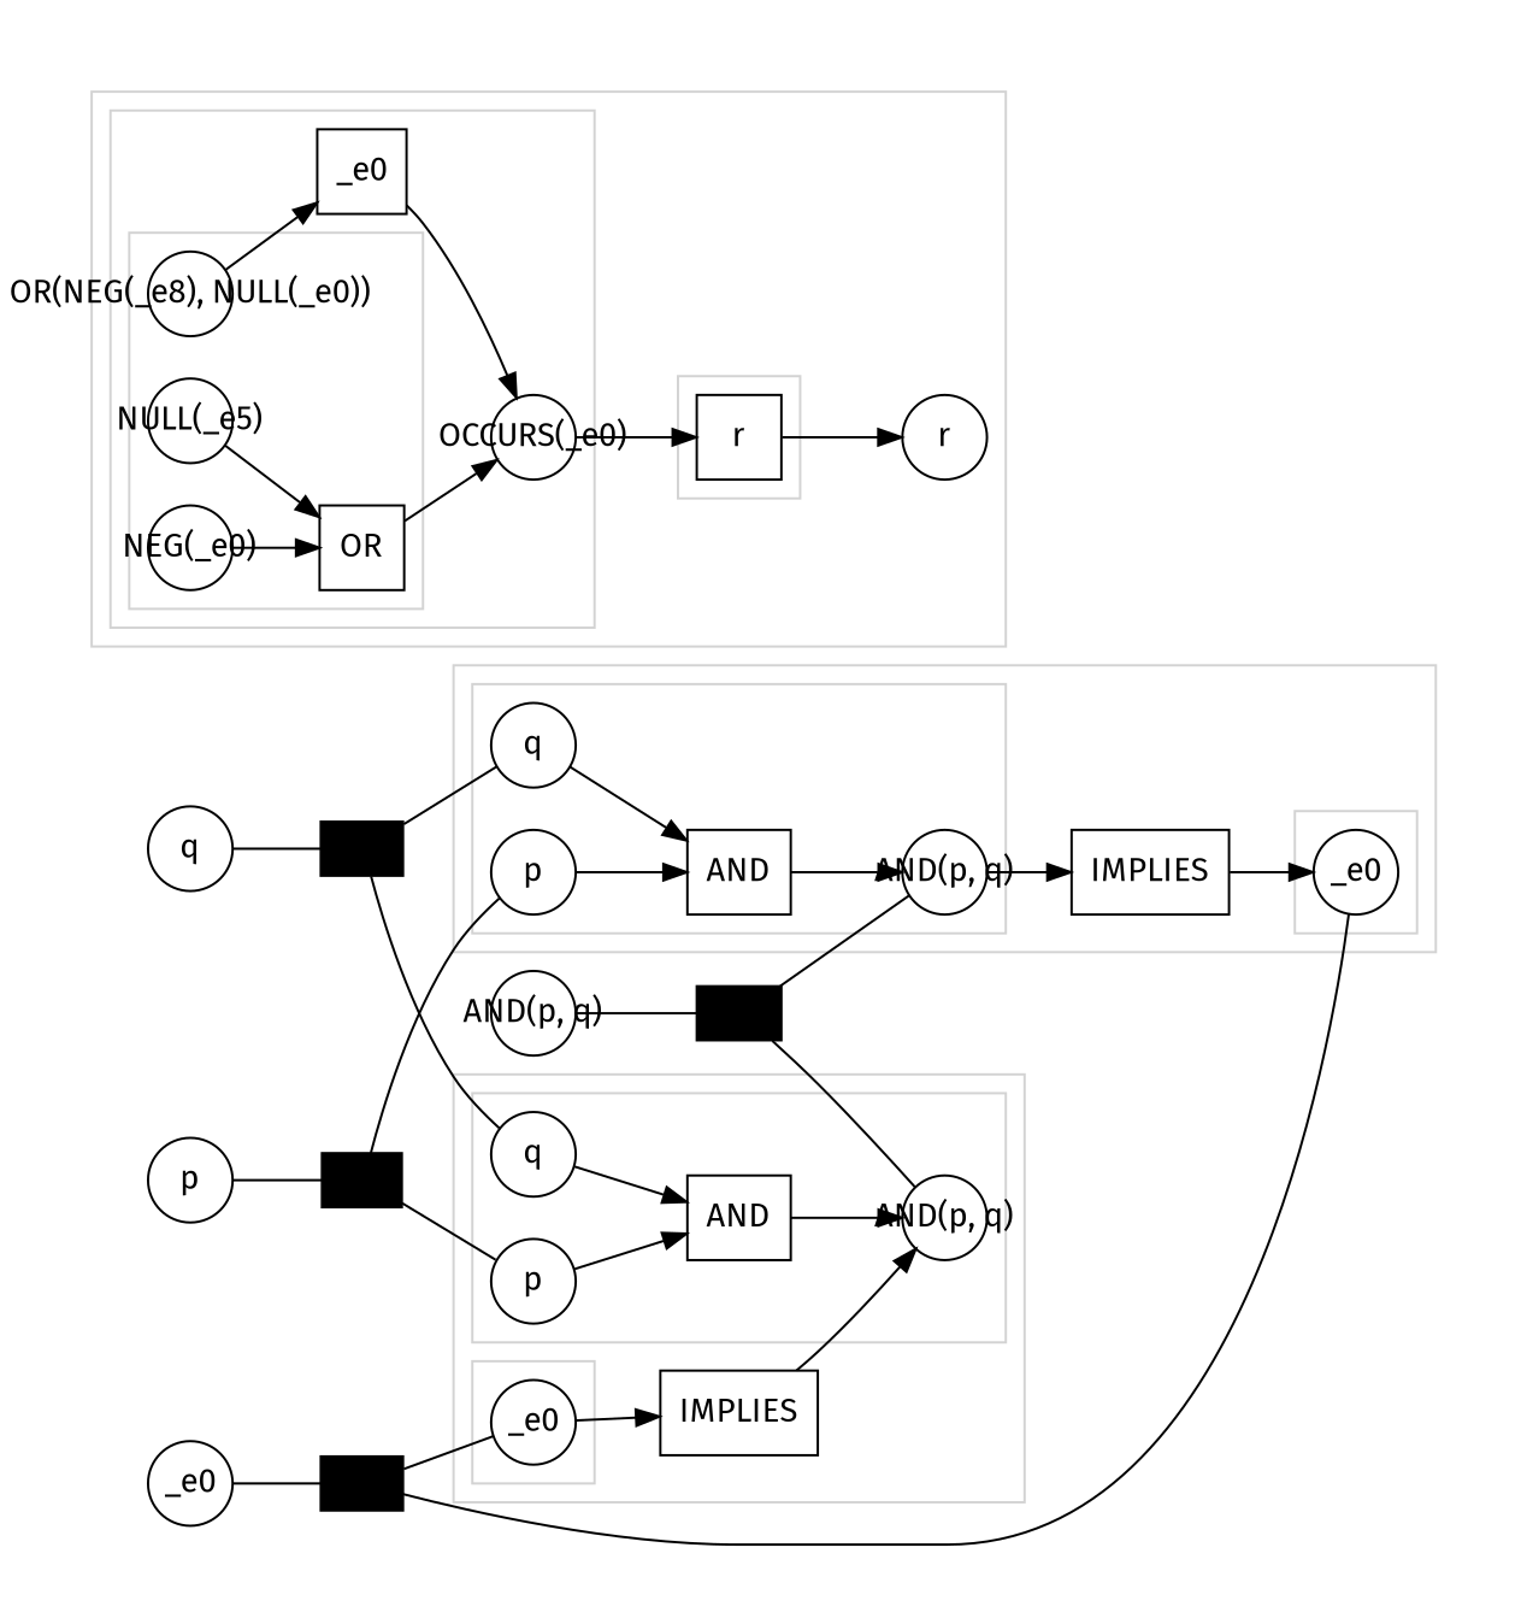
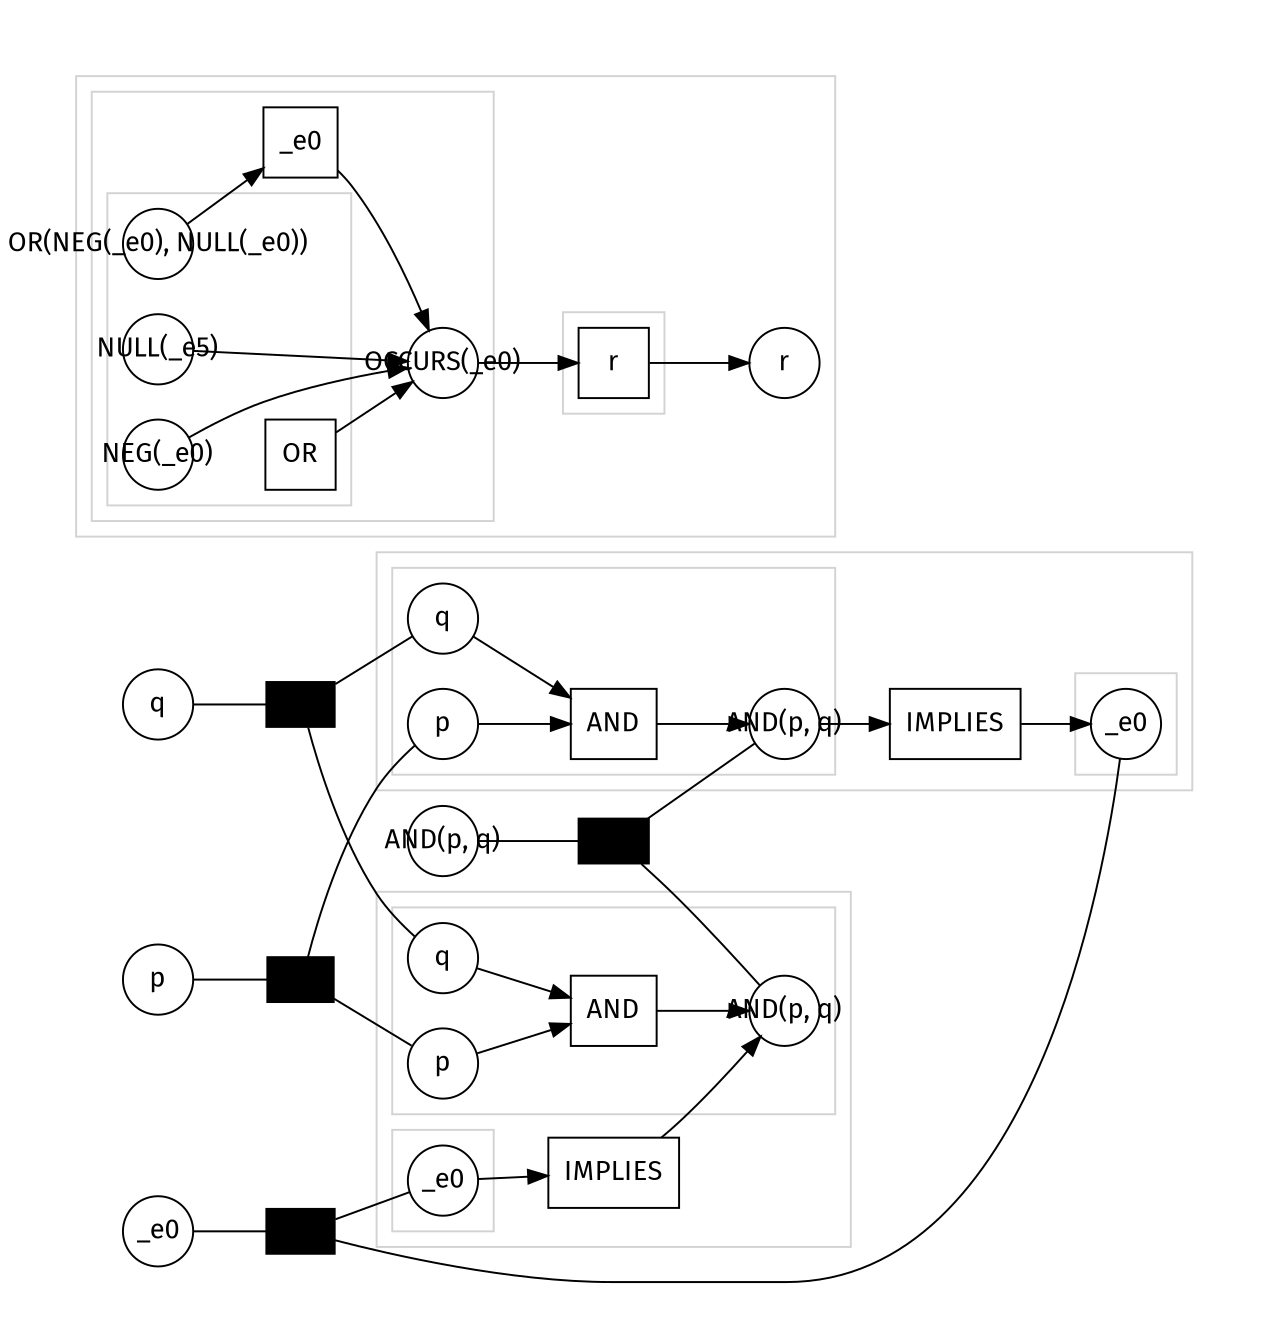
  digraph {
    fontname="Fira Sans"
    rankdir=LR
    node [fixedsize=true fontname="Fira Sans" shape=circle]
    edge [fontname="Fira Sans"]
    n1 [label="AND(p, q)" width=.5]
    n2 [label=p width=.5]
    n3 [label=q width=.5]
    n4 [label=_e0 width=.5]
    _t0 [color=black height=.1 shape=rect style=filled width=.1 fixedsize=""]
    _t1 [color=black height=.1 shape=rect style=filled width=.1 fixedsize=""]
    _t2 [color=black height=.1 shape=rect style=filled width=.1 fixedsize=""]
    _t3 [color=black height=.1 shape=rect style=filled width=.1 fixedsize=""]
    n9 [height=.5 label=IMPLIES shape=rect width=.5 fixedsize=""]
    n10 [label="AND(p, q)" width=.5]
    n11 [label=p width=.5]
    n12 [label=q width=.5]
    n13 [height=.5 label=AND shape=rect width=.5 fixedsize=""]
    n14 [label=_e0 width=.5]
    n15 [height=.5 label=IMPLIES shape=rect width=.5 fixedsize=""]
    n16 [label=_e0 width=.5]
    n17 [label="AND(p, q)" width=.5]
    n18 [label=p width=.5]
    n19 [label=q width=.5]
    n20 [height=.5 label=AND shape=rect width=.5 fixedsize=""]
    n21 [label=r width=.5]
    n22 [label="OCCURS(_e0)" width=.5]
    n23 [height=.5 label=_e0 shape=rect width=.5 fixedsize=""]
-   n24 [label="OR(NEG(_e8), NULL(_e0))" width=.5]
+   n24 [label="OR(NEG(_e0), NULL(_e0))" width=.5]
    n25 [label="NEG(_e0)" width=.5]
    n26 [label="NULL(_e5)" width=.5]
    n27 [height=.5 label=OR shape=rect width=.5 fixedsize=""]
    n28 [height=.5 label=r shape=rect width=.5 fixedsize=""]
    subgraph sub_1 {
      n1
      n2
      n3
      n4
    }
    subgraph sub_2 {
      _t0
      _t1
      _t2
      _t3
    }
    subgraph cluster_3 {
      color=lightgray
      subgraph sub_4 {
        color=lightgray
        n9
      }
      subgraph cluster_5 {
        color=lightgray
        subgraph sub_6 {
          color=lightgray
          n10
          n11
          n12
        }
        subgraph sub_7 {
          color=lightgray
          n13
        }
      }
      subgraph cluster_8 {
        color=lightgray
        subgraph sub_9 {
          color=lightgray
          n14
        }
      }
    }
    subgraph cluster_10 {
      color=lightgray
      subgraph sub_11 {
        color=lightgray
        n15
      }
      subgraph cluster_12 {
        color=lightgray
        subgraph sub_13 {
          color=lightgray
          n16
        }
      }
      subgraph cluster_14 {
        color=lightgray
        subgraph sub_15 {
          color=lightgray
          n17
          n18
          n19
        }
        subgraph sub_16 {
          color=lightgray
          n20
        }
      }
    }
    subgraph cluster_17 {
      color=lightgray
      subgraph sub_18 {
        color=lightgray
        n21
      }
      subgraph cluster_19 {
        color=lightgray
        subgraph sub_20 {
          color=lightgray
          n22
        }
        subgraph sub_21 {
          color=lightgray
          n23
        }
        subgraph cluster_22 {
          color=lightgray
          subgraph sub_23 {
            color=lightgray
            n24
            n25
            n26
          }
          subgraph sub_24 {
            color=lightgray
            n27
          }
        }
      }
      subgraph cluster_25 {
        color=lightgray
        subgraph sub_26 {
          color=lightgray
          n28
        }
      }
    }
    n1 -> _t0 [arrowhead=none]
    n2 -> _t1 [arrowhead=none]
    n3 -> _t2 [arrowhead=none]
    n4 -> _t3 [arrowhead=none]
    _t0 -> n10 [arrowhead=none]
    _t0 -> n17 [arrowhead=none]
    _t1 -> n11 [arrowhead=none]
    _t1 -> n18 [arrowhead=none]
    _t2 -> n12 [arrowhead=none]
    _t2 -> n19 [arrowhead=none]
    _t3 -> n14 [arrowhead=none]
    _t3 -> n16 [arrowhead=none]
    n9 -> n14
    n10 -> n9
    n11 -> n13
    n12 -> n13
    n13 -> n10
    n15 -> n17
    n16 -> n15
    n18 -> n20
    n19 -> n20
    n20 -> n17
    n22 -> n28
    n23 -> n22
    n24 -> n23
-   n25 -> n27
-   n26 -> n27
+   n25 -> n22
+   n26 -> n22
    n27 -> n22
    n28 -> n21
  }
